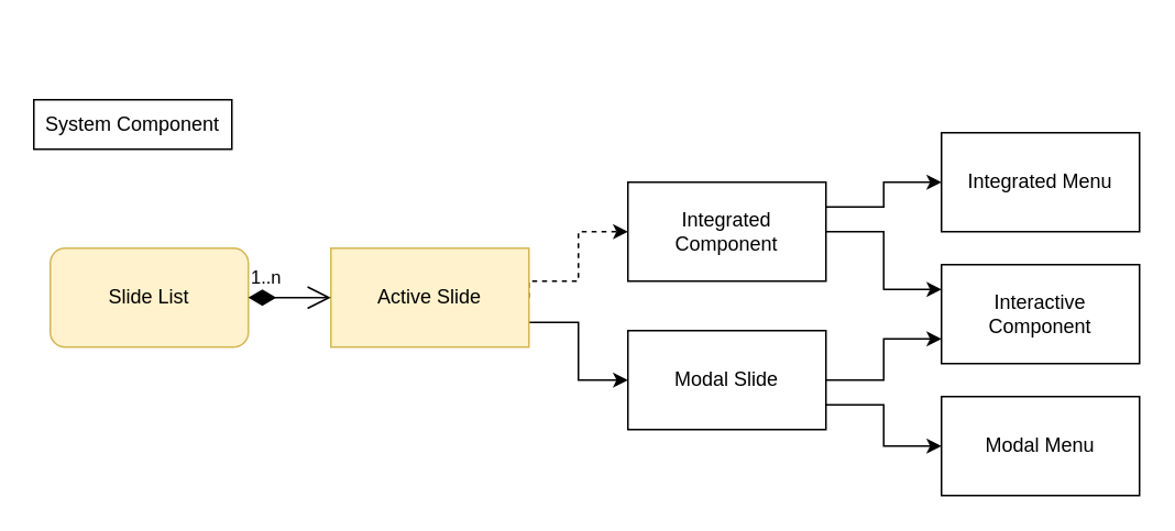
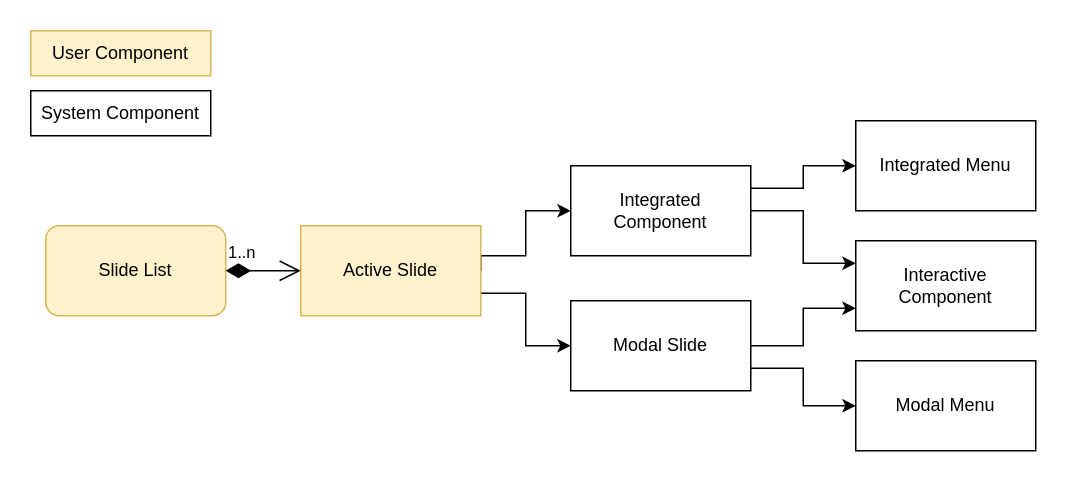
  <mxCell id="0" />
  <mxCell id="1" parent="0" />
  <mxCell id="2" value="Slide List" style="whiteSpace=wrap;html=1;fillColor=#fff2cc;strokeColor=#d6b656;rounded=1;" vertex="1" parent="1"><mxGeometry x="30" y="150" width="120" height="60" as="geometry" /></mxCell>
- <mxCell id="3" style="edgeStyle=orthogonalEdgeStyle;rounded=0;orthogonalLoop=1;jettySize=auto;html=1;exitX=1;exitY=0.5;exitDx=0;exitDy=0;entryX=0;entryY=0.5;entryDx=0;entryDy=0;dashed=1;" edge="1" parent="1" source="5" target="11"><mxGeometry relative="1" as="geometry"><Array as="points"><mxPoint x="320" y="170" /><mxPoint x="350" y="170" /><mxPoint x="350" y="140" /></Array></mxGeometry></mxCell>
+ <mxCell id="3" style="edgeStyle=orthogonalEdgeStyle;rounded=0;orthogonalLoop=1;jettySize=auto;html=1;exitX=1;exitY=0.5;exitDx=0;exitDy=0;entryX=0;entryY=0.5;entryDx=0;entryDy=0;" edge="1" parent="1" source="5" target="11"><mxGeometry relative="1" as="geometry"><Array as="points"><mxPoint x="320" y="170" /><mxPoint x="350" y="170" /><mxPoint x="350" y="140" /></Array></mxGeometry></mxCell>
  <mxCell id="4" style="edgeStyle=orthogonalEdgeStyle;rounded=0;orthogonalLoop=1;jettySize=auto;html=1;exitX=1;exitY=0.75;exitDx=0;exitDy=0;entryX=0;entryY=0.5;entryDx=0;entryDy=0;" edge="1" parent="1" source="5" target="14"><mxGeometry relative="1" as="geometry" /></mxCell>
  <mxCell id="5" value="Active Slide" style="rounded=0;whiteSpace=wrap;html=1;fillColor=#fff2cc;strokeColor=#d6b656;" vertex="1" parent="1"><mxGeometry x="200" y="150" width="120" height="60" as="geometry" /></mxCell>
  <mxCell id="6" value="1..n" style="endArrow=open;html=1;endSize=12;startArrow=diamondThin;startSize=14;startFill=1;edgeStyle=orthogonalEdgeStyle;align=left;verticalAlign=bottom;rounded=0;" edge="1" parent="1" source="2" target="5"><mxGeometry x="-1" y="3" relative="1" as="geometry"><mxPoint x="240" y="480" as="sourcePoint" /><mxPoint x="400" y="480" as="targetPoint" /></mxGeometry></mxCell>
  <mxCell id="7" value="Interactive Component" style="rounded=0;whiteSpace=wrap;html=1;" vertex="1" parent="1"><mxGeometry x="570" y="160" width="120" height="60" as="geometry" /></mxCell>
  <mxCell id="8" value="Integrated Menu" style="rounded=0;whiteSpace=wrap;html=1;" vertex="1" parent="1"><mxGeometry x="570" y="80" width="120" height="60" as="geometry" /></mxCell>
  <mxCell id="9" style="edgeStyle=orthogonalEdgeStyle;rounded=0;orthogonalLoop=1;jettySize=auto;html=1;exitX=1;exitY=0.5;exitDx=0;exitDy=0;entryX=0;entryY=0.25;entryDx=0;entryDy=0;" edge="1" parent="1" source="11" target="7"><mxGeometry relative="1" as="geometry" /></mxCell>
  <mxCell id="10" style="edgeStyle=orthogonalEdgeStyle;rounded=0;orthogonalLoop=1;jettySize=auto;html=1;exitX=1;exitY=0.25;exitDx=0;exitDy=0;entryX=0;entryY=0.5;entryDx=0;entryDy=0;" edge="1" parent="1" source="11" target="8"><mxGeometry relative="1" as="geometry" /></mxCell>
  <mxCell id="11" value="Integrated Component" style="rounded=0;whiteSpace=wrap;html=1;" vertex="1" parent="1"><mxGeometry x="380" y="110" width="120" height="60" as="geometry" /></mxCell>
  <mxCell id="12" style="edgeStyle=orthogonalEdgeStyle;rounded=0;orthogonalLoop=1;jettySize=auto;html=1;exitX=1;exitY=0.5;exitDx=0;exitDy=0;entryX=0;entryY=0.75;entryDx=0;entryDy=0;" edge="1" parent="1" source="14" target="7"><mxGeometry relative="1" as="geometry" /></mxCell>
  <mxCell id="13" style="edgeStyle=orthogonalEdgeStyle;rounded=0;orthogonalLoop=1;jettySize=auto;html=1;exitX=1;exitY=0.75;exitDx=0;exitDy=0;entryX=0;entryY=0.5;entryDx=0;entryDy=0;" edge="1" parent="1" source="14" target="15"><mxGeometry relative="1" as="geometry" /></mxCell>
  <mxCell id="14" value="Modal Slide" style="rounded=0;whiteSpace=wrap;html=1;" vertex="1" parent="1"><mxGeometry x="380" y="200" width="120" height="60" as="geometry" /></mxCell>
  <mxCell id="15" value="Modal Menu" style="rounded=0;whiteSpace=wrap;html=1;" vertex="1" parent="1"><mxGeometry x="570" y="240" width="120" height="60" as="geometry" /></mxCell>
+ <mxCell id="16" value="User Component" style="rounded=0;whiteSpace=wrap;html=1;fillColor=#fff2cc;strokeColor=#d6b656;" vertex="1" parent="1"><mxGeometry x="20" y="20" width="120" height="30" as="geometry" /></mxCell>
  <mxCell id="17" value="System Component" style="rounded=0;whiteSpace=wrap;html=1;" vertex="1" parent="1"><mxGeometry x="20" y="60" width="120" height="30" as="geometry" /></mxCell>
